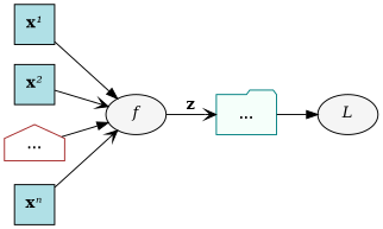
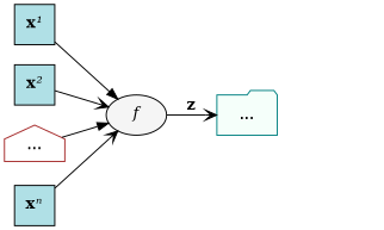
  digraph {
    rankdir=LR
    node [fillcolor=PowderBlue shape=square style=filled]
    edge [arrowhead=normal]
    n1 [label=<<B>x</B><I>&#185;</I>>]
    n2 [fillcolor=whitesmoke label=<<I>f</I>> shape=""]
    n3 [label=<<B>x</B><I>&#178;</I>>]
    n4 [color=brown fillcolor=none label="..." shape=house]
    n5 [label=<<B>x</B><I>&#8319;</I>>]
    n6 [color=teal fillcolor=mintcream label="..." shape=folder]
-   n7 [fillcolor=whitesmoke label=<<I>L</I>> shape=""]
    n1 -> n2
    n2 -> n6 [label=<<B>z</B>> arrowhead=vee]
    n3 -> n2 [arrowhead=vee]
    n4 -> n2
    n5 -> n2 [arrowhead=vee]
-   n6 -> n7
  }
